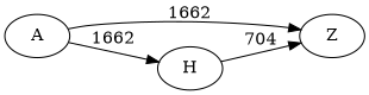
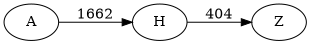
  digraph {
    rankdir=LR
    A
    Z
    H
-   A -> Z [label=1662]
    A -> H [label=1662]
-   H -> Z [label=704]
+   H -> Z [label=404]
  }
